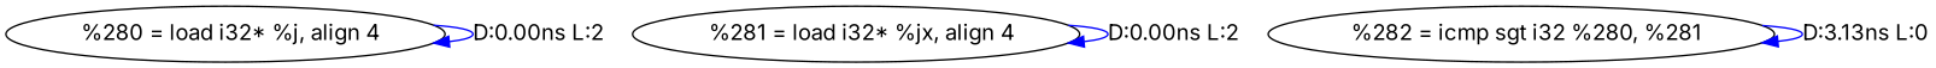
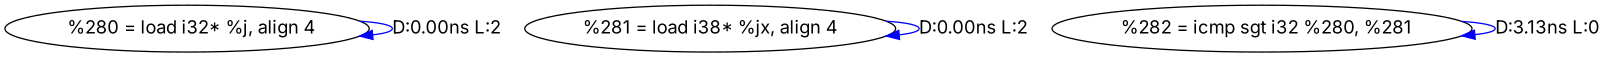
  digraph {
    fontname=Inter
    node [fontname=Inter]
    edge [color=blue fontname=Inter]
    n1 [label="  %280 = load i32* %j, align 4"]
-   n2 [label="  %281 = load i32* %jx, align 4"]
+   n2 [label="%281 = load i38* %jx, align 4"]
    n3 [label="  %282 = icmp sgt i32 %280, %281"]
    n1 -> n1 [label="D:0.00ns L:2"]
    n2 -> n2 [label="D:0.00ns L:2"]
    n3 -> n3 [label="D:3.13ns L:0"]
  }
